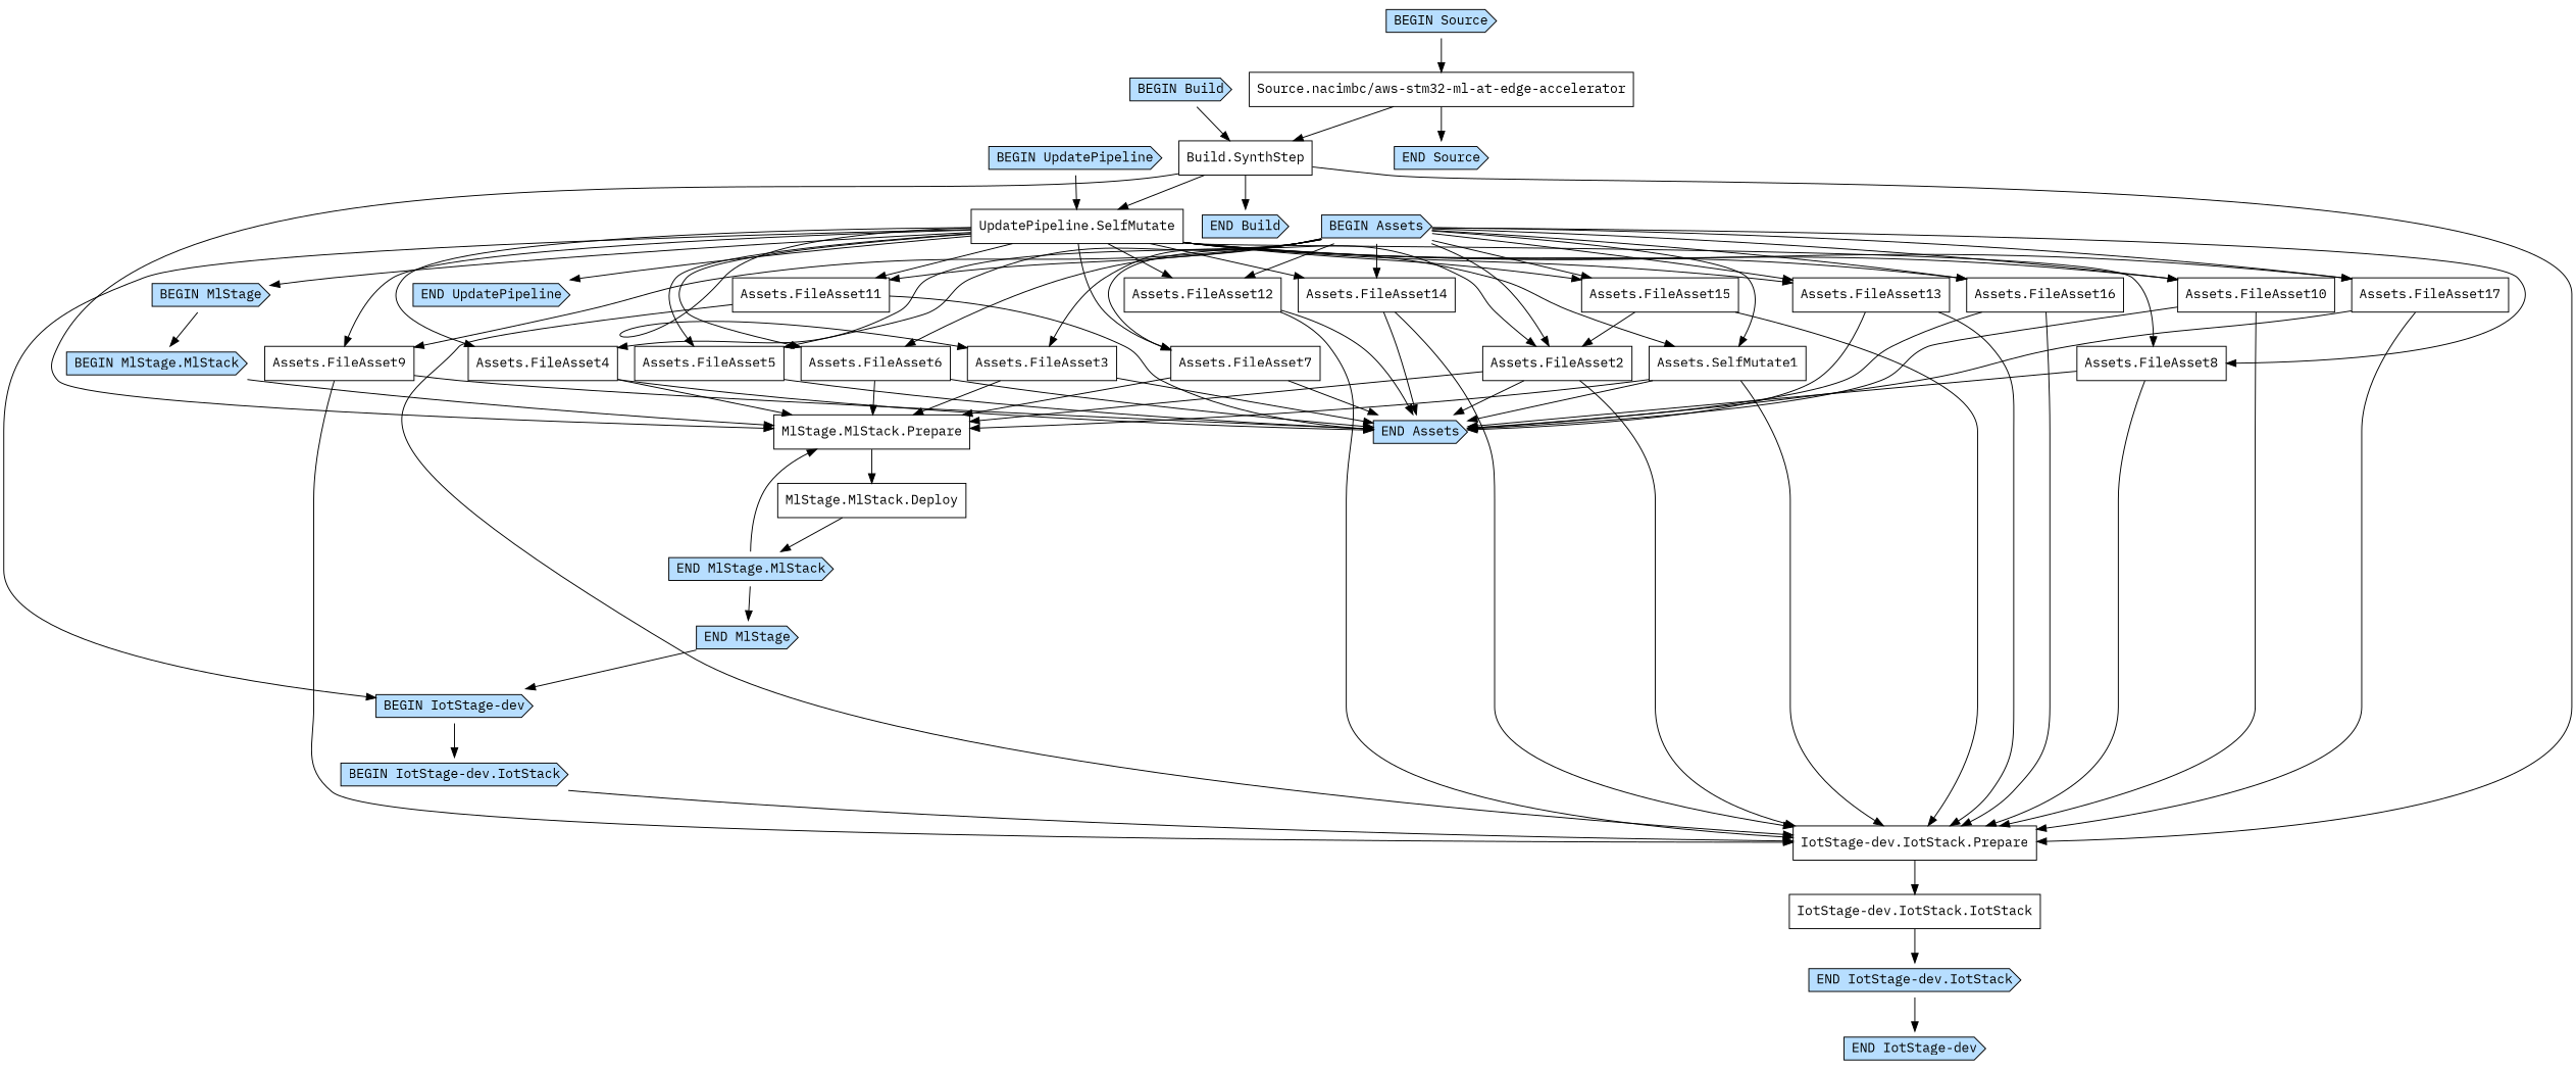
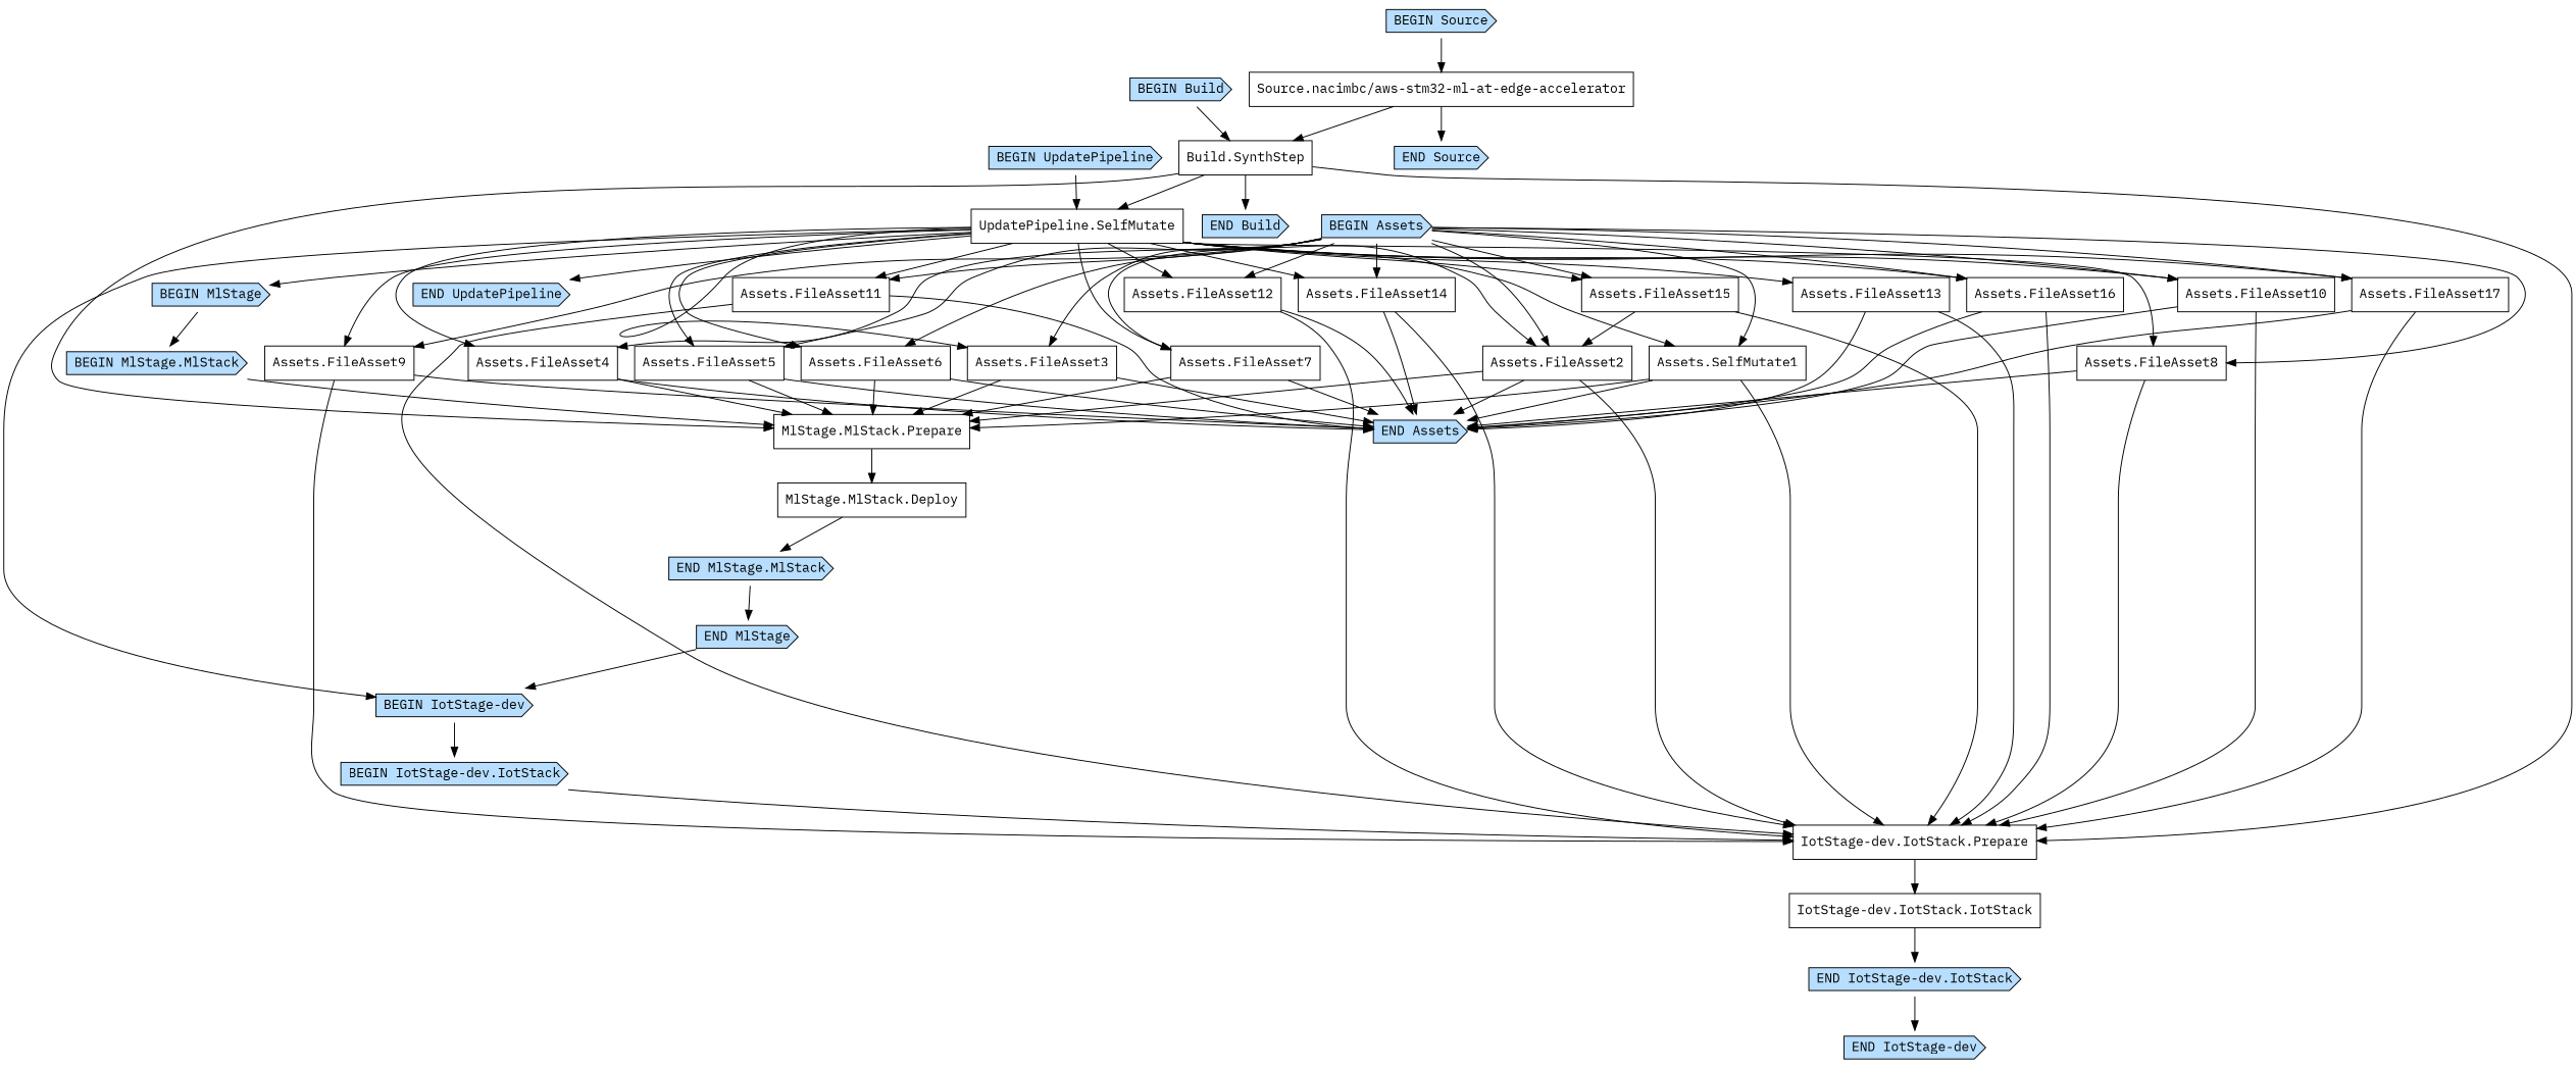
  digraph {
    fontname="IBM Plex Mono"
    node [fontname="IBM Plex Mono" shape=box]
    edge [fontname="IBM Plex Mono"]
    "BEGIN Build" [fillcolor="#b7deff" shape=cds style=filled]
    "Build.SynthStep"
    "END Build" [fillcolor="#b7deff" shape=cds style=filled]
    "UpdatePipeline.SelfMutate"
    "MlStage.MlStack.Prepare"
    "IotStage-dev.IotStack.Prepare"
    "END UpdatePipeline" [fillcolor="#b7deff" shape=cds style=filled]
    n8 [label="Assets.SelfMutate1"]
    "Assets.FileAsset2"
    "Assets.FileAsset3"
    "Assets.FileAsset4"
    "Assets.FileAsset5"
    "Assets.FileAsset6"
    "Assets.FileAsset7"
    "Assets.FileAsset8"
    "Assets.FileAsset9"
    "Assets.FileAsset10"
    "Assets.FileAsset11"
    "Assets.FileAsset12"
    "Assets.FileAsset13"
    "Assets.FileAsset14"
    "Assets.FileAsset15"
    "Assets.FileAsset16"
    "Assets.FileAsset17"
    "BEGIN MlStage" [fillcolor="#b7deff" shape=cds style=filled]
    "BEGIN IotStage-dev" [fillcolor="#b7deff" shape=cds style=filled]
    "MlStage.MlStack.Deploy"
    n28 [label="IotStage-dev.IotStack.IotStack"]
    "Source.nacimbc/aws-stm32-ml-at-edge-accelerator"
    "END Source" [fillcolor="#b7deff" shape=cds style=filled]
    "BEGIN UpdatePipeline" [fillcolor="#b7deff" shape=cds style=filled]
    "END Assets" [fillcolor="#b7deff" shape=cds style=filled]
    "BEGIN MlStage.MlStack" [fillcolor="#b7deff" shape=cds style=filled]
    "BEGIN IotStage-dev.IotStack" [fillcolor="#b7deff" shape=cds style=filled]
    "BEGIN Assets" [fillcolor="#b7deff" shape=cds style=filled]
    "END MlStage" [fillcolor="#b7deff" shape=cds style=filled]
    "END MlStage.MlStack" [fillcolor="#b7deff" shape=cds style=filled]
    "END IotStage-dev" [fillcolor="#b7deff" shape=cds style=filled]
    "END IotStage-dev.IotStack" [fillcolor="#b7deff" shape=cds style=filled]
    "BEGIN Source" [fillcolor="#b7deff" shape=cds style=filled]
    "BEGIN Build" -> "Build.SynthStep"
    "Build.SynthStep" -> "END Build"
    "Build.SynthStep" -> "UpdatePipeline.SelfMutate"
    "Build.SynthStep" -> "MlStage.MlStack.Prepare"
    "Build.SynthStep" -> "IotStage-dev.IotStack.Prepare"
    "UpdatePipeline.SelfMutate" -> "END UpdatePipeline"
    "UpdatePipeline.SelfMutate" -> n8
    "UpdatePipeline.SelfMutate" -> "Assets.FileAsset2"
    "UpdatePipeline.SelfMutate" -> "Assets.FileAsset3"
    "UpdatePipeline.SelfMutate" -> "Assets.FileAsset4"
    "UpdatePipeline.SelfMutate" -> "Assets.FileAsset5"
    "UpdatePipeline.SelfMutate" -> "Assets.FileAsset6"
    "UpdatePipeline.SelfMutate" -> "Assets.FileAsset7"
    "UpdatePipeline.SelfMutate" -> "Assets.FileAsset8"
    "UpdatePipeline.SelfMutate" -> "Assets.FileAsset9"
    "UpdatePipeline.SelfMutate" -> "Assets.FileAsset10"
    "UpdatePipeline.SelfMutate" -> "Assets.FileAsset11"
    "UpdatePipeline.SelfMutate" -> "Assets.FileAsset12"
    "UpdatePipeline.SelfMutate" -> "Assets.FileAsset13"
    "UpdatePipeline.SelfMutate" -> "Assets.FileAsset14"
    "UpdatePipeline.SelfMutate" -> "Assets.FileAsset15"
    "UpdatePipeline.SelfMutate" -> "Assets.FileAsset16"
    "UpdatePipeline.SelfMutate" -> "Assets.FileAsset17"
    "UpdatePipeline.SelfMutate" -> "BEGIN MlStage"
    "UpdatePipeline.SelfMutate" -> "BEGIN IotStage-dev"
    "MlStage.MlStack.Prepare" -> "MlStage.MlStack.Deploy"
    "IotStage-dev.IotStack.Prepare" -> n28
    n8 -> "MlStage.MlStack.Prepare"
    n8 -> "IotStage-dev.IotStack.Prepare"
    n8 -> "END Assets"
    "Assets.FileAsset2" -> "MlStage.MlStack.Prepare"
    "Assets.FileAsset2" -> "IotStage-dev.IotStack.Prepare"
    "Assets.FileAsset2" -> "END Assets"
    "Assets.FileAsset3" -> "MlStage.MlStack.Prepare"
    "Assets.FileAsset3" -> "END Assets"
    "Assets.FileAsset4" -> "MlStage.MlStack.Prepare"
    "Assets.FileAsset4" -> "END Assets"
-   "END MlStage.MlStack" -> "MlStage.MlStack.Prepare"
+   "Assets.FileAsset5" -> "MlStage.MlStack.Prepare"
    "Assets.FileAsset5" -> "END Assets"
    "Assets.FileAsset6" -> "MlStage.MlStack.Prepare"
    "Assets.FileAsset6" -> "END Assets"
    "Assets.FileAsset7" -> "MlStage.MlStack.Prepare"
    "Assets.FileAsset7" -> "END Assets"
    "Assets.FileAsset8" -> "IotStage-dev.IotStack.Prepare"
    "Assets.FileAsset8" -> "END Assets"
    "Assets.FileAsset9" -> "IotStage-dev.IotStack.Prepare"
    "Assets.FileAsset9" -> "END Assets"
    "Assets.FileAsset10" -> "IotStage-dev.IotStack.Prepare"
    "Assets.FileAsset10" -> "END Assets"
    "Assets.FileAsset11" -> "IotStage-dev.IotStack.Prepare"
    "Assets.FileAsset11" -> "END Assets"
    "Assets.FileAsset12" -> "IotStage-dev.IotStack.Prepare"
    "Assets.FileAsset12" -> "END Assets"
    "Assets.FileAsset13" -> "IotStage-dev.IotStack.Prepare"
    "Assets.FileAsset13" -> "END Assets"
    "Assets.FileAsset14" -> "IotStage-dev.IotStack.Prepare"
    "Assets.FileAsset14" -> "END Assets"
    "Assets.FileAsset15" -> "IotStage-dev.IotStack.Prepare"
    "Assets.FileAsset15" -> "Assets.FileAsset2"
    "Assets.FileAsset16" -> "IotStage-dev.IotStack.Prepare"
    "Assets.FileAsset16" -> "END Assets"
    "Assets.FileAsset17" -> "IotStage-dev.IotStack.Prepare"
    "Assets.FileAsset17" -> "END Assets"
    "BEGIN MlStage" -> "BEGIN MlStage.MlStack"
    "BEGIN IotStage-dev" -> "BEGIN IotStage-dev.IotStack"
    "MlStage.MlStack.Deploy" -> "END MlStage.MlStack"
    n28 -> "END IotStage-dev.IotStack"
    "Source.nacimbc/aws-stm32-ml-at-edge-accelerator" -> "Build.SynthStep"
    "Source.nacimbc/aws-stm32-ml-at-edge-accelerator" -> "END Source"
    "BEGIN UpdatePipeline" -> "UpdatePipeline.SelfMutate"
    "BEGIN MlStage.MlStack" -> "MlStage.MlStack.Prepare"
    "BEGIN IotStage-dev.IotStack" -> "IotStage-dev.IotStack.Prepare"
    "BEGIN Assets" -> n8
    "BEGIN Assets" -> "Assets.FileAsset2"
    "BEGIN Assets" -> "Assets.FileAsset3"
    "BEGIN Assets" -> "Assets.FileAsset4"
    "BEGIN Assets" -> "Assets.FileAsset5"
    "BEGIN Assets" -> "Assets.FileAsset6"
    "BEGIN Assets" -> "Assets.FileAsset7"
    "BEGIN Assets" -> "Assets.FileAsset8"
    "BEGIN Assets" -> "Assets.FileAsset9"
    "BEGIN Assets" -> "Assets.FileAsset10"
    "BEGIN Assets" -> "Assets.FileAsset11"
    "BEGIN Assets" -> "Assets.FileAsset12"
-   "BEGIN Assets" -> "Assets.FileAsset13"
    "BEGIN Assets" -> "Assets.FileAsset14"
    "BEGIN Assets" -> "Assets.FileAsset15"
    "BEGIN Assets" -> "Assets.FileAsset16"
    "BEGIN Assets" -> "Assets.FileAsset17"
    "END MlStage" -> "BEGIN IotStage-dev"
    "END MlStage.MlStack" -> "END MlStage"
    "END IotStage-dev.IotStack" -> "END IotStage-dev"
    "BEGIN Source" -> "Source.nacimbc/aws-stm32-ml-at-edge-accelerator"
  }
